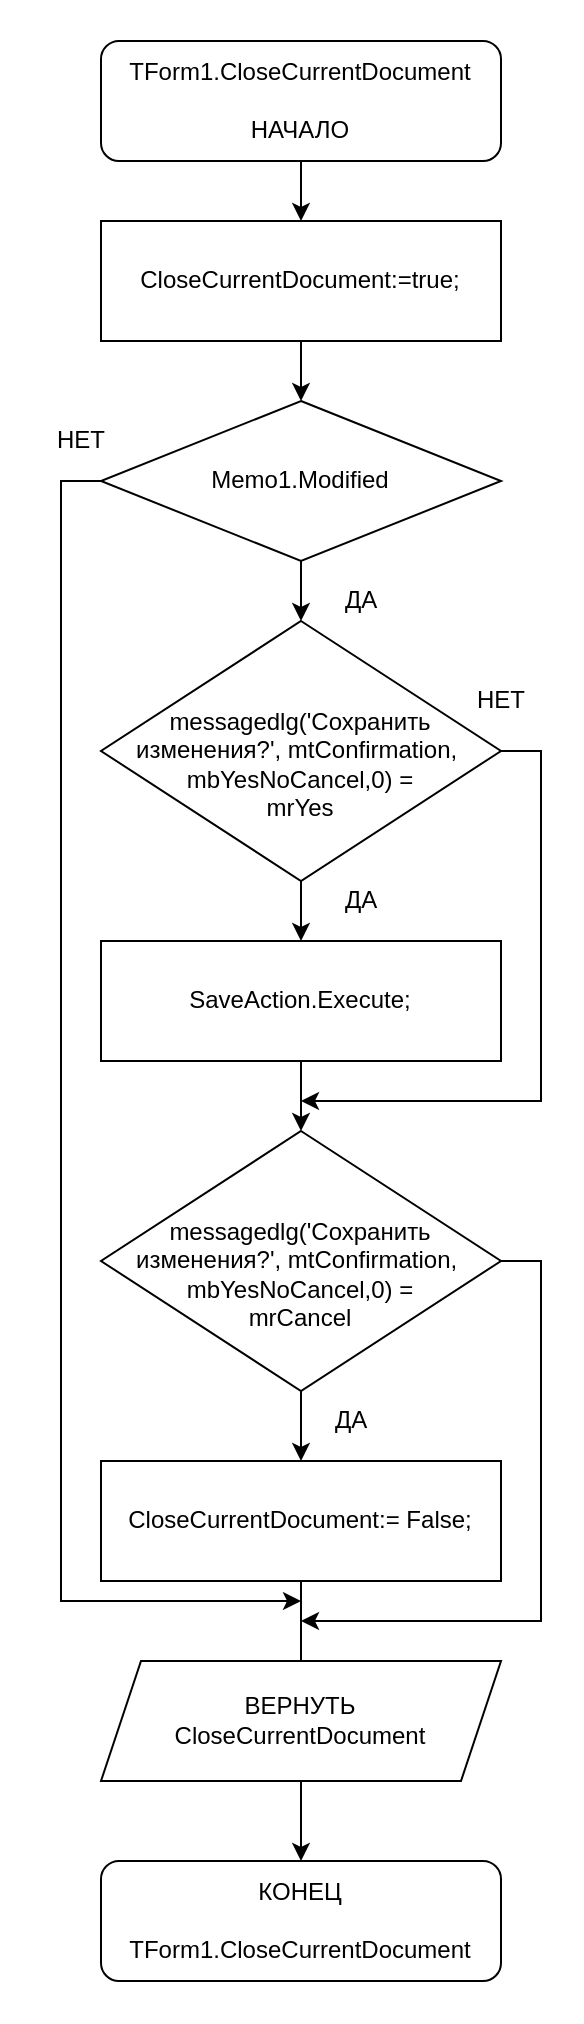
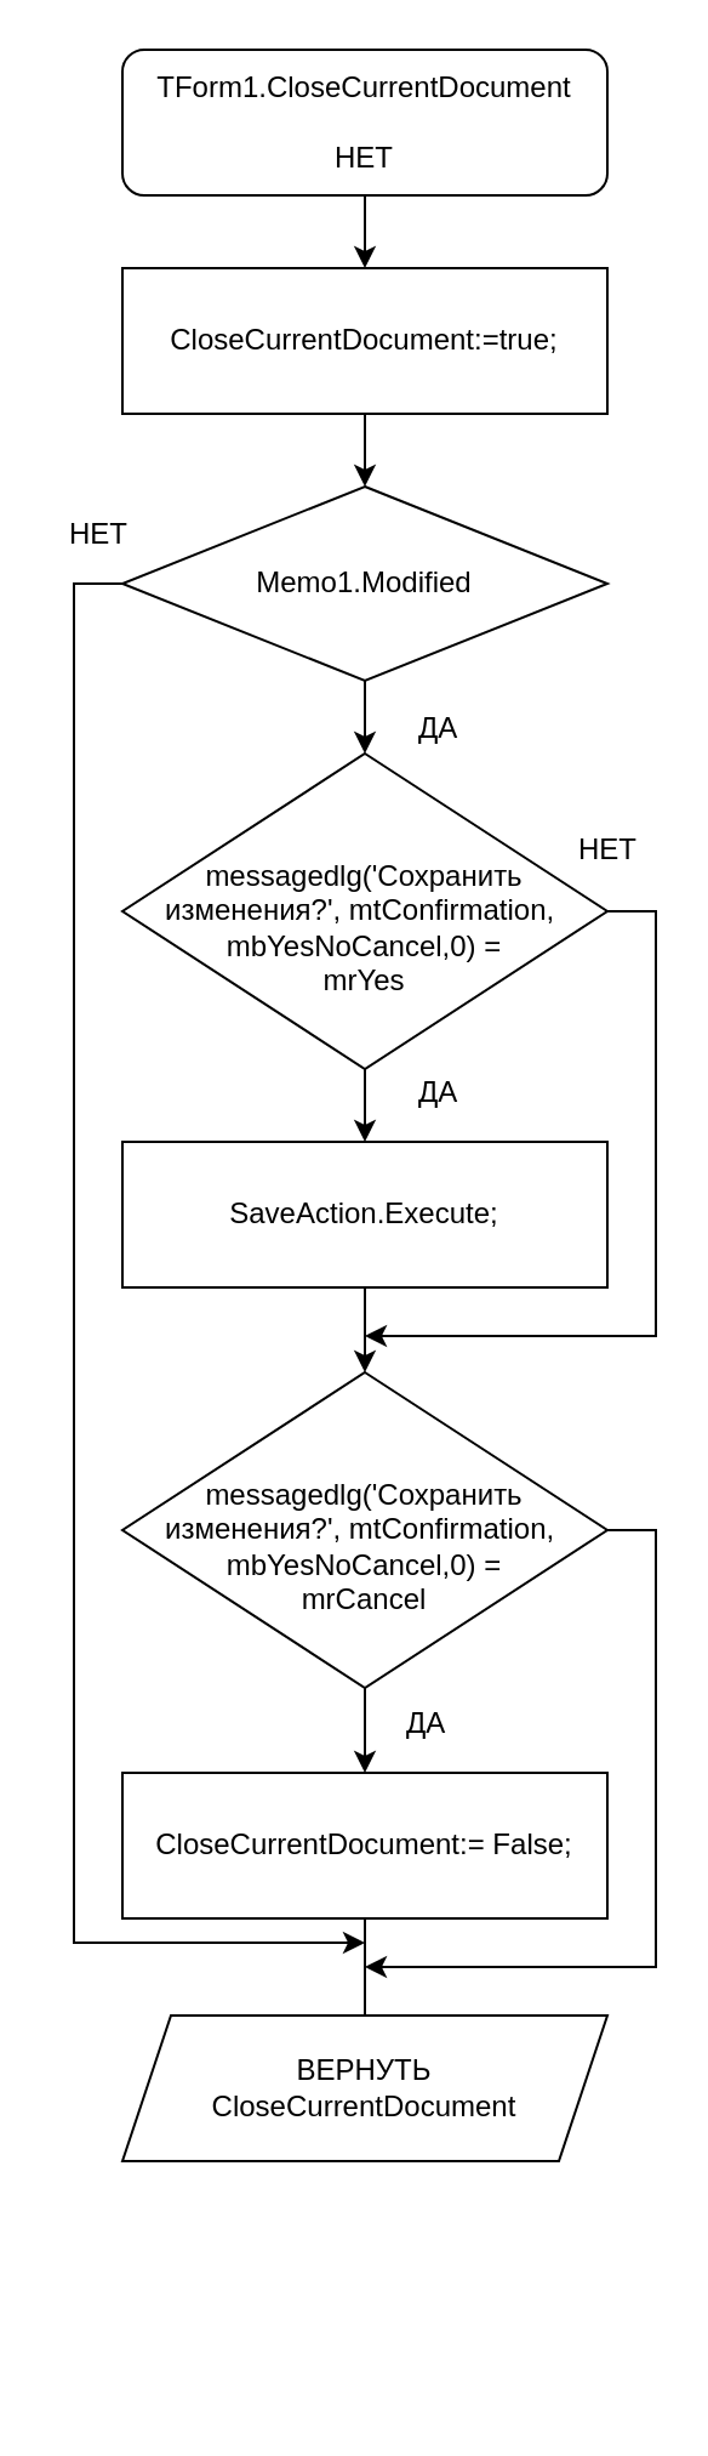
  <mxCell id="0" />
  <mxCell id="1" parent="0" />
  <mxCell id="2" style="edgeStyle=orthogonalEdgeStyle;rounded=0;orthogonalLoop=1;jettySize=auto;html=1;exitX=0.5;exitY=1;exitDx=0;exitDy=0;entryX=0.5;entryY=0;entryDx=0;entryDy=0;" edge="1" parent="1" source="3" target="5"><mxGeometry relative="1" as="geometry" /></mxCell>
- <mxCell id="3" value="TForm1.CloseCurrentDocument&lt;br&gt;&lt;br&gt;НАЧАЛО" style="rounded=1;whiteSpace=wrap;html=1;" vertex="1" parent="1"><mxGeometry x="50" y="20" width="200" height="60" as="geometry" /></mxCell>
+ <mxCell id="3" value="TForm1.CloseCurrentDocument&lt;br&gt;&lt;br&gt;НЕТ" style="rounded=1;whiteSpace=wrap;html=1;" vertex="1" parent="1"><mxGeometry x="50" y="20" width="200" height="60" as="geometry" /></mxCell>
  <mxCell id="4" style="edgeStyle=orthogonalEdgeStyle;rounded=0;orthogonalLoop=1;jettySize=auto;html=1;exitX=0.5;exitY=1;exitDx=0;exitDy=0;entryX=0.5;entryY=0;entryDx=0;entryDy=0;" edge="1" parent="1" source="5" target="8"><mxGeometry relative="1" as="geometry" /></mxCell>
  <mxCell id="5" value="CloseCurrentDocument:=true;" style="rounded=0;whiteSpace=wrap;html=1;" vertex="1" parent="1"><mxGeometry x="50" y="110" width="200" height="60" as="geometry" /></mxCell>
  <mxCell id="6" style="edgeStyle=orthogonalEdgeStyle;rounded=0;orthogonalLoop=1;jettySize=auto;html=1;exitX=0.5;exitY=1;exitDx=0;exitDy=0;entryX=0.5;entryY=0;entryDx=0;entryDy=0;" edge="1" parent="1" source="8" target="11"><mxGeometry relative="1" as="geometry" /></mxCell>
  <mxCell id="7" style="edgeStyle=orthogonalEdgeStyle;rounded=0;orthogonalLoop=1;jettySize=auto;html=1;exitX=1;exitY=0.5;exitDx=0;exitDy=0;" edge="1" parent="1" source="8"><mxGeometry relative="1" as="geometry"><mxPoint x="150" y="800" as="targetPoint" /><Array as="points"><mxPoint x="30" y="240" /><mxPoint x="30" y="800" /></Array></mxGeometry></mxCell>
  <mxCell id="8" value="Memo1.Modified" style="rhombus;whiteSpace=wrap;html=1;" vertex="1" parent="1"><mxGeometry x="50" y="200" width="200" height="80" as="geometry" /></mxCell>
  <mxCell id="9" style="edgeStyle=orthogonalEdgeStyle;rounded=0;orthogonalLoop=1;jettySize=auto;html=1;exitX=0.5;exitY=1;exitDx=0;exitDy=0;entryX=0.5;entryY=0;entryDx=0;entryDy=0;" edge="1" parent="1" source="11" target="13"><mxGeometry relative="1" as="geometry" /></mxCell>
  <mxCell id="10" style="edgeStyle=orthogonalEdgeStyle;rounded=0;orthogonalLoop=1;jettySize=auto;html=1;exitX=1;exitY=0.5;exitDx=0;exitDy=0;" edge="1" parent="1" source="11"><mxGeometry relative="1" as="geometry"><mxPoint x="150" y="550" as="targetPoint" /><Array as="points"><mxPoint x="270" y="375" /><mxPoint x="270" y="550" /></Array></mxGeometry></mxCell>
  <mxCell id="11" value="&lt;br&gt;messagedlg('Сохранить изменения?', mtConfirmation,&amp;nbsp; mbYesNoCancel,0) = &lt;br&gt;mrYes" style="rhombus;whiteSpace=wrap;html=1;" vertex="1" parent="1"><mxGeometry x="50" y="310" width="200" height="130" as="geometry" /></mxCell>
  <mxCell id="12" style="edgeStyle=orthogonalEdgeStyle;rounded=0;orthogonalLoop=1;jettySize=auto;html=1;exitX=0.5;exitY=1;exitDx=0;exitDy=0;entryX=0.5;entryY=0;entryDx=0;entryDy=0;" edge="1" parent="1" source="13" target="18"><mxGeometry relative="1" as="geometry" /></mxCell>
  <mxCell id="13" value="SaveAction.Execute;" style="rounded=0;whiteSpace=wrap;html=1;" vertex="1" parent="1"><mxGeometry x="50" y="470" width="200" height="60" as="geometry" /></mxCell>
  <mxCell id="14" value="ДА" style="text;html=1;align=center;verticalAlign=middle;resizable=0;points=[];autosize=1;strokeColor=none;" vertex="1" parent="1"><mxGeometry x="165" y="440" width="30" height="20" as="geometry" /></mxCell>
  <mxCell id="15" value="ДА" style="text;html=1;align=center;verticalAlign=middle;resizable=0;points=[];autosize=1;strokeColor=none;" vertex="1" parent="1"><mxGeometry x="165" y="290" width="30" height="20" as="geometry" /></mxCell>
  <mxCell id="16" style="edgeStyle=orthogonalEdgeStyle;rounded=0;orthogonalLoop=1;jettySize=auto;html=1;exitX=0.5;exitY=1;exitDx=0;exitDy=0;entryX=0.5;entryY=0;entryDx=0;entryDy=0;" edge="1" parent="1" source="18" target="21"><mxGeometry relative="1" as="geometry" /></mxCell>
  <mxCell id="17" style="edgeStyle=orthogonalEdgeStyle;rounded=0;orthogonalLoop=1;jettySize=auto;html=1;exitX=1;exitY=0.5;exitDx=0;exitDy=0;" edge="1" parent="1" source="18"><mxGeometry relative="1" as="geometry"><mxPoint x="150" y="810" as="targetPoint" /><Array as="points"><mxPoint x="270" y="630" /><mxPoint x="270" y="810" /></Array></mxGeometry></mxCell>
  <mxCell id="18" value="&lt;br&gt;messagedlg('Сохранить изменения?', mtConfirmation,&amp;nbsp; mbYesNoCancel,0) = &lt;br&gt;mrCancel" style="rhombus;whiteSpace=wrap;html=1;" vertex="1" parent="1"><mxGeometry x="50" y="565" width="200" height="130" as="geometry" /></mxCell>
  <mxCell id="19" value="НЕТ" style="text;html=1;align=center;verticalAlign=middle;resizable=0;points=[];autosize=1;strokeColor=none;" vertex="1" parent="1"><mxGeometry x="230" y="340" width="40" height="20" as="geometry" /></mxCell>
  <mxCell id="20" style="edgeStyle=orthogonalEdgeStyle;rounded=0;orthogonalLoop=1;jettySize=auto;html=1;exitX=0.5;exitY=1;exitDx=0;exitDy=0;entryX=0.5;entryY=0;entryDx=0;entryDy=0;endArrow=none;" edge="1" parent="1" source="21" target="25"><mxGeometry relative="1" as="geometry" /></mxCell>
  <mxCell id="21" value="CloseCurrentDocument:= False;" style="rounded=0;whiteSpace=wrap;html=1;" vertex="1" parent="1"><mxGeometry x="50" y="730" width="200" height="60" as="geometry" /></mxCell>
  <mxCell id="22" value="ДА" style="text;html=1;align=center;verticalAlign=middle;resizable=0;points=[];autosize=1;strokeColor=none;" vertex="1" parent="1"><mxGeometry x="160" y="700" width="30" height="20" as="geometry" /></mxCell>
- <mxCell id="23" value="КОНЕЦ&lt;br&gt;&lt;br&gt;TForm1.CloseCurrentDocument" style="rounded=1;whiteSpace=wrap;html=1;" vertex="1" parent="1"><mxGeometry x="50" y="930" width="200" height="60" as="geometry" /></mxCell>
- <mxCell id="24" style="edgeStyle=orthogonalEdgeStyle;rounded=0;orthogonalLoop=1;jettySize=auto;html=1;exitX=0.5;exitY=1;exitDx=0;exitDy=0;entryX=0.5;entryY=0;entryDx=0;entryDy=0;" edge="1" parent="1" source="25" target="23"><mxGeometry relative="1" as="geometry" /></mxCell>
  <mxCell id="25" value="ВЕРНУТЬ&lt;br&gt;CloseCurrentDocument" style="shape=parallelogram;perimeter=parallelogramPerimeter;whiteSpace=wrap;html=1;fixedSize=1;" vertex="1" parent="1"><mxGeometry x="50" y="830" width="200" height="60" as="geometry" /></mxCell>
  <mxCell id="26" value="НЕТ" style="text;html=1;align=center;verticalAlign=middle;resizable=0;points=[];autosize=1;strokeColor=none;" vertex="1" parent="1"><mxGeometry x="20" y="210" width="40" height="20" as="geometry" /></mxCell>
